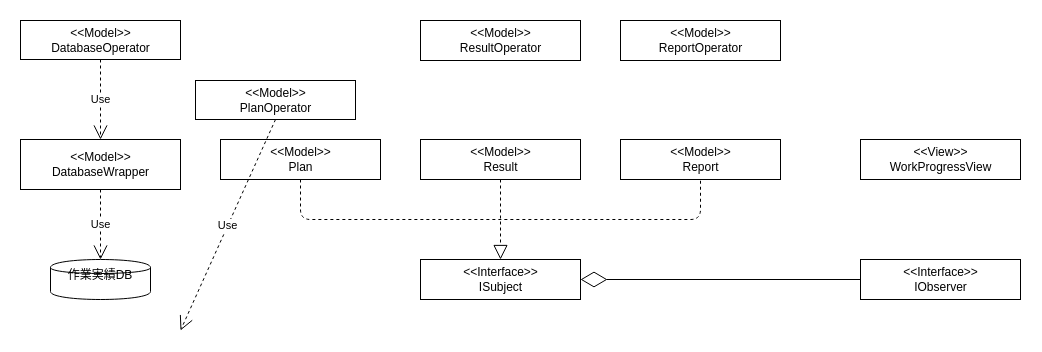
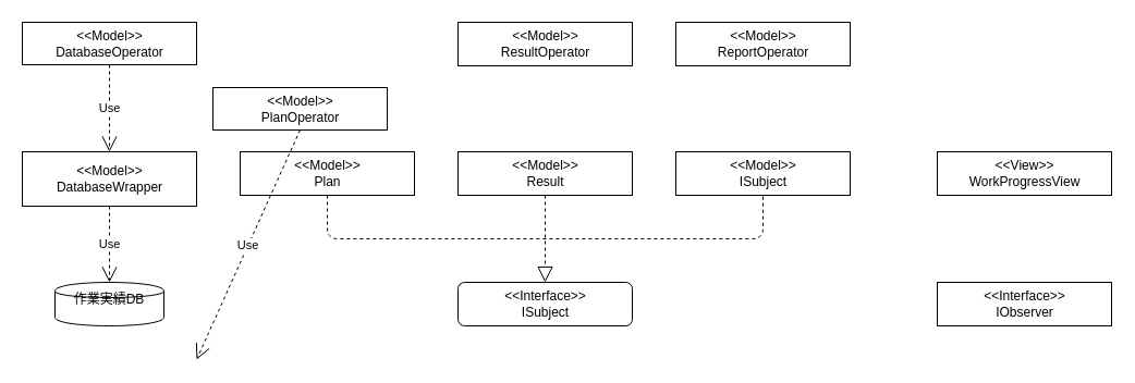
  <mxCell id="0" />
  <mxCell id="1" parent="0" />
  <mxCell id="2" value="&amp;lt;&amp;lt;Model&amp;gt;&amp;gt;&lt;br&gt;Plan" style="html=1;" vertex="1" parent="1"><mxGeometry x="220" y="139" width="160" height="40" as="geometry" /></mxCell>
  <mxCell id="3" value="&amp;lt;&amp;lt;Model&amp;gt;&amp;gt;&lt;br&gt;DatabaseOperator" style="html=1;" vertex="1" parent="1"><mxGeometry x="20" y="20" width="160" height="39" as="geometry" /></mxCell>
  <mxCell id="4" value="" style="group" vertex="1" connectable="0" parent="1"><mxGeometry x="50" y="259" width="100" height="40" as="geometry" /></mxCell>
  <mxCell id="5" value="" style="shape=cylinder;whiteSpace=wrap;html=1;boundedLbl=1;backgroundOutline=1;" vertex="1" parent="4"><mxGeometry width="100" height="40" as="geometry" /></mxCell>
  <mxCell id="6" value="作業実績DB" style="text;align=center;fontStyle=0;verticalAlign=middle;spacingLeft=3;spacingRight=3;strokeColor=none;rotatable=0;points=[[0,0.5],[1,0.5]];portConstraint=eastwest;" vertex="1" parent="4"><mxGeometry x="10" y="4.4" width="80" height="20.8" as="geometry" /></mxCell>
  <mxCell id="7" value="&amp;lt;&amp;lt;Model&amp;gt;&amp;gt;&lt;br&gt;PlanOperator" style="html=1;" vertex="1" parent="1"><mxGeometry x="195" y="80" width="160" height="39" as="geometry" /></mxCell>
  <mxCell id="8" value="&amp;lt;&amp;lt;Interface&amp;gt;&amp;gt;&lt;br&gt;IObserver" style="html=1;" vertex="1" parent="1"><mxGeometry x="860" y="259" width="160" height="40" as="geometry" /></mxCell>
  <mxCell id="9" value="&amp;lt;&amp;lt;View&amp;gt;&amp;gt;&lt;br&gt;WorkProgressView" style="html=1;" vertex="1" parent="1"><mxGeometry x="860" y="139" width="160" height="40" as="geometry" /></mxCell>
- <mxCell id="10" value="&amp;lt;&amp;lt;Interface&amp;gt;&amp;gt;&lt;br&gt;ISubject" style="html=1;" vertex="1" parent="1"><mxGeometry x="420" y="259" width="160" height="40" as="geometry" /></mxCell>
+ <mxCell id="10" value="&amp;lt;&amp;lt;Interface&amp;gt;&amp;gt;&lt;br&gt;ISubject" style="html=1;rounded=1;" vertex="1" parent="1"><mxGeometry x="420" y="259" width="160" height="40" as="geometry" /></mxCell>
  <mxCell id="11" value="&amp;lt;&amp;lt;Model&amp;gt;&amp;gt;&lt;br&gt;Result" style="html=1;" vertex="1" parent="1"><mxGeometry x="420" y="139" width="160" height="40" as="geometry" /></mxCell>
- <mxCell id="12" value="&amp;lt;&amp;lt;Model&amp;gt;&amp;gt;&lt;br&gt;Report" style="html=1;" vertex="1" parent="1"><mxGeometry x="620" y="139" width="160" height="40" as="geometry" /></mxCell>
+ <mxCell id="12" value="&amp;lt;&amp;lt;Model&amp;gt;&amp;gt;&lt;br&gt;ISubject" style="html=1;" vertex="1" parent="1"><mxGeometry x="620" y="139" width="160" height="40" as="geometry" /></mxCell>
  <mxCell id="13" value="&amp;lt;&amp;lt;Model&amp;gt;&amp;gt;&lt;br&gt;DatabaseWrapper" style="html=1;" vertex="1" parent="1"><mxGeometry x="20" y="139" width="160" height="50" as="geometry" /></mxCell>
  <mxCell id="14" value="&amp;lt;&amp;lt;Model&amp;gt;&amp;gt;&lt;br&gt;ResultOperator" style="html=1;" vertex="1" parent="1"><mxGeometry x="420" y="20" width="160" height="40" as="geometry" /></mxCell>
  <mxCell id="15" value="&amp;lt;&amp;lt;Model&amp;gt;&amp;gt;&lt;br&gt;ReportOperator" style="html=1;" vertex="1" parent="1"><mxGeometry x="620" y="20" width="160" height="40" as="geometry" /></mxCell>
  <mxCell id="16" value="" style="endArrow=block;dashed=1;endFill=0;endSize=12;html=1;entryX=0.5;entryY=0;entryDx=0;entryDy=0;exitX=0.5;exitY=1;exitDx=0;exitDy=0;" edge="1" parent="1" source="11" target="10"><mxGeometry width="160" relative="1" as="geometry"><mxPoint x="360" y="219" as="sourcePoint" /><mxPoint x="520" y="219" as="targetPoint" /></mxGeometry></mxCell>
  <mxCell id="17" value="" style="endArrow=none;dashed=1;html=1;exitX=0.5;exitY=1;exitDx=0;exitDy=0;entryX=0.5;entryY=1;entryDx=0;entryDy=0;" edge="1" parent="1" source="2" target="12"><mxGeometry width="50" height="50" relative="1" as="geometry"><mxPoint x="360" y="259" as="sourcePoint" /><mxPoint x="700" y="219" as="targetPoint" /><Array as="points"><mxPoint x="300" y="219" /><mxPoint x="700" y="219" /></Array></mxGeometry></mxCell>
- <mxCell id="18" value="" style="endArrow=diamondThin;endFill=0;endSize=24;html=1;entryX=1;entryY=0.5;entryDx=0;entryDy=0;exitX=0;exitY=0.5;exitDx=0;exitDy=0;" edge="1" parent="1" source="8" target="10"><mxGeometry width="160" relative="1" as="geometry"><mxPoint x="20" y="320" as="sourcePoint" /><mxPoint x="180" y="320" as="targetPoint" /></mxGeometry></mxCell>
  <mxCell id="19" value="Use" style="endArrow=open;endSize=12;dashed=1;html=1;exitX=0.5;exitY=1;exitDx=0;exitDy=0;entryX=0.5;entryY=0;entryDx=0;entryDy=0;" edge="1" parent="1" source="3" target="13"><mxGeometry width="160" relative="1" as="geometry"><mxPoint x="20" y="330" as="sourcePoint" /><mxPoint x="180" y="330" as="targetPoint" /></mxGeometry></mxCell>
  <mxCell id="20" value="Use" style="endArrow=open;endSize=12;dashed=1;html=1;exitX=0.5;exitY=1;exitDx=0;exitDy=0;entryX=0.5;entryY=0;entryDx=0;entryDy=0;" edge="1" parent="1" source="13" target="5"><mxGeometry width="160" relative="1" as="geometry"><mxPoint x="40" y="233.5" as="sourcePoint" /><mxPoint x="40" y="313.5" as="targetPoint" /></mxGeometry></mxCell>
  <mxCell id="21" value="Use" style="endArrow=open;endSize=12;dashed=1;html=1;exitX=0.5;exitY=1;exitDx=0;exitDy=0;" edge="1" parent="1" source="7"><mxGeometry width="160" relative="1" as="geometry"><mxPoint x="20" y="330" as="sourcePoint" /><mxPoint x="180" y="330" as="targetPoint" /></mxGeometry></mxCell>
